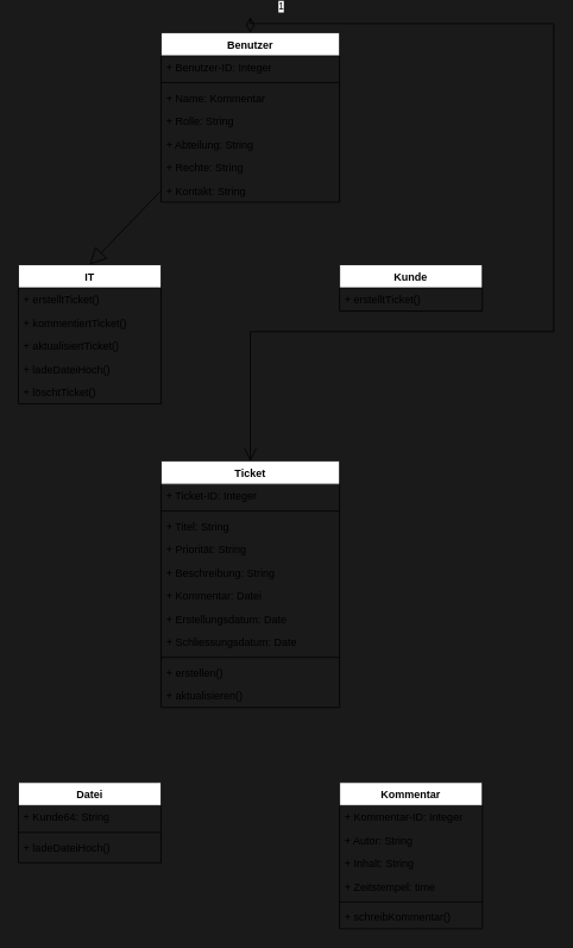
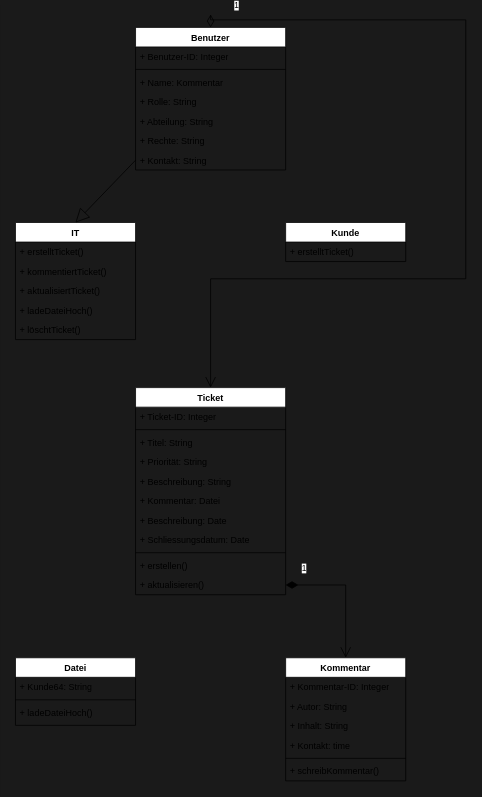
  <mxCell id="0" />
  <mxCell id="1" parent="0" />
  <mxCell id="2" value="Ticket" style="swimlane;fontStyle=1;align=center;verticalAlign=top;childLayout=stackLayout;horizontal=1;startSize=26;horizontalStack=0;resizeParent=1;resizeParentMax=0;resizeLast=0;collapsible=1;marginBottom=0;whiteSpace=wrap;html=1;" parent="1" vertex="1"><mxGeometry x="180" y="510" width="200" height="276" as="geometry" /></mxCell>
  <mxCell id="3" value="+ Ticket-ID: Integer" style="text;strokeColor=none;fillColor=none;align=left;verticalAlign=top;spacingLeft=4;spacingRight=4;overflow=hidden;rotatable=0;points=[[0,0.5],[1,0.5]];portConstraint=eastwest;whiteSpace=wrap;html=1;" parent="2" vertex="1"><mxGeometry y="26" width="200" height="26" as="geometry" /></mxCell>
  <mxCell id="4" value="" style="line;strokeWidth=1;fillColor=none;align=left;verticalAlign=middle;spacingTop=-1;spacingLeft=3;spacingRight=3;rotatable=0;labelPosition=right;points=[];portConstraint=eastwest;strokeColor=inherit;" parent="2" vertex="1"><mxGeometry y="52" width="200" height="8" as="geometry" /></mxCell>
  <mxCell id="5" value="+ Titel: String" style="text;strokeColor=none;fillColor=none;align=left;verticalAlign=top;spacingLeft=4;spacingRight=4;overflow=hidden;rotatable=0;points=[[0,0.5],[1,0.5]];portConstraint=eastwest;whiteSpace=wrap;html=1;" parent="2" vertex="1"><mxGeometry y="60" width="200" height="26" as="geometry" /></mxCell>
  <mxCell id="6" value="+ Priorität: String" style="text;strokeColor=none;fillColor=none;align=left;verticalAlign=top;spacingLeft=4;spacingRight=4;overflow=hidden;rotatable=0;points=[[0,0.5],[1,0.5]];portConstraint=eastwest;whiteSpace=wrap;html=1;" parent="2" vertex="1"><mxGeometry y="86" width="200" height="26" as="geometry" /></mxCell>
  <mxCell id="7" value="+ Beschreibung: String" style="text;strokeColor=none;fillColor=none;align=left;verticalAlign=top;spacingLeft=4;spacingRight=4;overflow=hidden;rotatable=0;points=[[0,0.5],[1,0.5]];portConstraint=eastwest;whiteSpace=wrap;html=1;" parent="2" vertex="1"><mxGeometry y="112" width="200" height="26" as="geometry" /></mxCell>
  <mxCell id="8" value="+ Kommentar: Datei" style="text;strokeColor=none;fillColor=none;align=left;verticalAlign=top;spacingLeft=4;spacingRight=4;overflow=hidden;rotatable=0;points=[[0,0.5],[1,0.5]];portConstraint=eastwest;whiteSpace=wrap;html=1;" parent="2" vertex="1"><mxGeometry y="138" width="200" height="26" as="geometry" /></mxCell>
- <mxCell id="9" value="+ Erstellungsdatum: Date" style="text;strokeColor=none;fillColor=none;align=left;verticalAlign=top;spacingLeft=4;spacingRight=4;overflow=hidden;rotatable=0;points=[[0,0.5],[1,0.5]];portConstraint=eastwest;whiteSpace=wrap;html=1;" parent="2" vertex="1"><mxGeometry y="164" width="200" height="26" as="geometry" /></mxCell>
+ <mxCell id="9" value="+ Beschreibung: Date" style="text;strokeColor=none;fillColor=none;align=left;verticalAlign=top;spacingLeft=4;spacingRight=4;overflow=hidden;rotatable=0;points=[[0,0.5],[1,0.5]];portConstraint=eastwest;whiteSpace=wrap;html=1;" parent="2" vertex="1"><mxGeometry y="164" width="200" height="26" as="geometry" /></mxCell>
  <mxCell id="10" value="+ Schliessungsdatum: Date" style="text;strokeColor=none;fillColor=none;align=left;verticalAlign=top;spacingLeft=4;spacingRight=4;overflow=hidden;rotatable=0;points=[[0,0.5],[1,0.5]];portConstraint=eastwest;whiteSpace=wrap;html=1;" parent="2" vertex="1"><mxGeometry y="190" width="200" height="26" as="geometry" /></mxCell>
  <mxCell id="11" value="" style="line;strokeWidth=1;fillColor=none;align=left;verticalAlign=middle;spacingTop=-1;spacingLeft=3;spacingRight=3;rotatable=0;labelPosition=right;points=[];portConstraint=eastwest;strokeColor=inherit;" parent="2" vertex="1"><mxGeometry y="216" width="200" height="8" as="geometry" /></mxCell>
  <mxCell id="12" value="+ erstellen()&lt;div&gt;&lt;br&gt;&lt;/div&gt;" style="text;strokeColor=none;fillColor=none;align=left;verticalAlign=top;spacingLeft=4;spacingRight=4;overflow=hidden;rotatable=0;points=[[0,0.5],[1,0.5]];portConstraint=eastwest;whiteSpace=wrap;html=1;" parent="2" vertex="1"><mxGeometry y="224" width="200" height="26" as="geometry" /></mxCell>
  <mxCell id="13" value="&lt;div&gt;+ aktualisieren()&lt;/div&gt;" style="text;strokeColor=none;fillColor=none;align=left;verticalAlign=top;spacingLeft=4;spacingRight=4;overflow=hidden;rotatable=0;points=[[0,0.5],[1,0.5]];portConstraint=eastwest;whiteSpace=wrap;html=1;" parent="2" vertex="1"><mxGeometry y="250" width="200" height="26" as="geometry" /></mxCell>
  <mxCell id="14" value="Benutzer" style="swimlane;fontStyle=1;align=center;verticalAlign=top;childLayout=stackLayout;horizontal=1;startSize=26;horizontalStack=0;resizeParent=1;resizeParentMax=0;resizeLast=0;collapsible=1;marginBottom=0;whiteSpace=wrap;html=1;" parent="1" vertex="1"><mxGeometry x="180" y="30" width="200" height="190" as="geometry" /></mxCell>
  <mxCell id="15" value="+ Benutzer-ID: Integer" style="text;strokeColor=none;fillColor=none;align=left;verticalAlign=top;spacingLeft=4;spacingRight=4;overflow=hidden;rotatable=0;points=[[0,0.5],[1,0.5]];portConstraint=eastwest;whiteSpace=wrap;html=1;" parent="14" vertex="1"><mxGeometry y="26" width="200" height="26" as="geometry" /></mxCell>
  <mxCell id="16" value="" style="line;strokeWidth=1;fillColor=none;align=left;verticalAlign=middle;spacingTop=-1;spacingLeft=3;spacingRight=3;rotatable=0;labelPosition=right;points=[];portConstraint=eastwest;strokeColor=inherit;" parent="14" vertex="1"><mxGeometry y="52" width="200" height="8" as="geometry" /></mxCell>
  <mxCell id="17" value="+ Name: Kommentar" style="text;strokeColor=none;fillColor=none;align=left;verticalAlign=top;spacingLeft=4;spacingRight=4;overflow=hidden;rotatable=0;points=[[0,0.5],[1,0.5]];portConstraint=eastwest;whiteSpace=wrap;html=1;" parent="14" vertex="1"><mxGeometry y="60" width="200" height="26" as="geometry" /></mxCell>
  <mxCell id="18" value="+ Rolle: String" style="text;strokeColor=none;fillColor=none;align=left;verticalAlign=top;spacingLeft=4;spacingRight=4;overflow=hidden;rotatable=0;points=[[0,0.5],[1,0.5]];portConstraint=eastwest;whiteSpace=wrap;html=1;" parent="14" vertex="1"><mxGeometry y="86" width="200" height="26" as="geometry" /></mxCell>
  <mxCell id="19" value="+ Abteilung: String" style="text;strokeColor=none;fillColor=none;align=left;verticalAlign=top;spacingLeft=4;spacingRight=4;overflow=hidden;rotatable=0;points=[[0,0.5],[1,0.5]];portConstraint=eastwest;whiteSpace=wrap;html=1;" parent="14" vertex="1"><mxGeometry y="112" width="200" height="26" as="geometry" /></mxCell>
  <mxCell id="20" value="+ Rechte: String" style="text;strokeColor=none;fillColor=none;align=left;verticalAlign=top;spacingLeft=4;spacingRight=4;overflow=hidden;rotatable=0;points=[[0,0.5],[1,0.5]];portConstraint=eastwest;whiteSpace=wrap;html=1;" parent="14" vertex="1"><mxGeometry y="138" width="200" height="26" as="geometry" /></mxCell>
  <mxCell id="21" value="+ Kontakt: String" style="text;strokeColor=none;fillColor=none;align=left;verticalAlign=top;spacingLeft=4;spacingRight=4;overflow=hidden;rotatable=0;points=[[0,0.5],[1,0.5]];portConstraint=eastwest;whiteSpace=wrap;html=1;" parent="14" vertex="1"><mxGeometry y="164" width="200" height="26" as="geometry" /></mxCell>
  <mxCell id="22" value="IT" style="swimlane;fontStyle=1;align=center;verticalAlign=top;childLayout=stackLayout;horizontal=1;startSize=26;horizontalStack=0;resizeParent=1;resizeParentMax=0;resizeLast=0;collapsible=1;marginBottom=0;whiteSpace=wrap;html=1;" parent="1" vertex="1"><mxGeometry x="20" y="290" width="160" height="156" as="geometry" /></mxCell>
  <mxCell id="23" value="+ erstelltTicket()" style="text;strokeColor=none;fillColor=none;align=left;verticalAlign=top;spacingLeft=4;spacingRight=4;overflow=hidden;rotatable=0;points=[[0,0.5],[1,0.5]];portConstraint=eastwest;whiteSpace=wrap;html=1;" parent="22" vertex="1"><mxGeometry y="26" width="160" height="26" as="geometry" /></mxCell>
  <mxCell id="24" value="+ kommentiertTicket()" style="text;strokeColor=none;fillColor=none;align=left;verticalAlign=top;spacingLeft=4;spacingRight=4;overflow=hidden;rotatable=0;points=[[0,0.5],[1,0.5]];portConstraint=eastwest;whiteSpace=wrap;html=1;" parent="22" vertex="1"><mxGeometry y="52" width="160" height="26" as="geometry" /></mxCell>
  <mxCell id="25" value="+ aktualisiertTicket()" style="text;strokeColor=none;fillColor=none;align=left;verticalAlign=top;spacingLeft=4;spacingRight=4;overflow=hidden;rotatable=0;points=[[0,0.5],[1,0.5]];portConstraint=eastwest;whiteSpace=wrap;html=1;" parent="22" vertex="1"><mxGeometry y="78" width="160" height="26" as="geometry" /></mxCell>
  <mxCell id="26" value="+ ladeDateiHoch()" style="text;strokeColor=none;fillColor=none;align=left;verticalAlign=top;spacingLeft=4;spacingRight=4;overflow=hidden;rotatable=0;points=[[0,0.5],[1,0.5]];portConstraint=eastwest;whiteSpace=wrap;html=1;" parent="22" vertex="1"><mxGeometry y="104" width="160" height="26" as="geometry" /></mxCell>
  <mxCell id="27" value="+ löschtTicket()" style="text;strokeColor=none;fillColor=none;align=left;verticalAlign=top;spacingLeft=4;spacingRight=4;overflow=hidden;rotatable=0;points=[[0,0.5],[1,0.5]];portConstraint=eastwest;whiteSpace=wrap;html=1;" parent="22" vertex="1"><mxGeometry y="130" width="160" height="26" as="geometry" /></mxCell>
  <mxCell id="28" value="Kunde" style="swimlane;fontStyle=1;align=center;verticalAlign=top;childLayout=stackLayout;horizontal=1;startSize=26;horizontalStack=0;resizeParent=1;resizeParentMax=0;resizeLast=0;collapsible=1;marginBottom=0;whiteSpace=wrap;html=1;" parent="1" vertex="1"><mxGeometry x="380" y="290" width="160" height="52" as="geometry" /></mxCell>
  <mxCell id="29" value="+ erstelltTicket()" style="text;strokeColor=none;fillColor=none;align=left;verticalAlign=top;spacingLeft=4;spacingRight=4;overflow=hidden;rotatable=0;points=[[0,0.5],[1,0.5]];portConstraint=eastwest;whiteSpace=wrap;html=1;" parent="28" vertex="1"><mxGeometry y="26" width="160" height="26" as="geometry" /></mxCell>
  <mxCell id="30" value="Datei" style="swimlane;fontStyle=1;align=center;verticalAlign=top;childLayout=stackLayout;horizontal=1;startSize=26;horizontalStack=0;resizeParent=1;resizeParentMax=0;resizeLast=0;collapsible=1;marginBottom=0;whiteSpace=wrap;html=1;" parent="1" vertex="1"><mxGeometry x="20" y="870" width="160" height="90" as="geometry" /></mxCell>
  <mxCell id="31" value="+ Kunde64: String" style="text;strokeColor=none;fillColor=none;align=left;verticalAlign=top;spacingLeft=4;spacingRight=4;overflow=hidden;rotatable=0;points=[[0,0.5],[1,0.5]];portConstraint=eastwest;whiteSpace=wrap;html=1;" parent="30" vertex="1"><mxGeometry y="26" width="160" height="26" as="geometry" /></mxCell>
  <mxCell id="32" value="" style="line;strokeWidth=1;fillColor=none;align=left;verticalAlign=middle;spacingTop=-1;spacingLeft=3;spacingRight=3;rotatable=0;labelPosition=right;points=[];portConstraint=eastwest;strokeColor=inherit;" parent="30" vertex="1"><mxGeometry y="52" width="160" height="8" as="geometry" /></mxCell>
  <mxCell id="33" value="+ ladeDateiHoch()" style="text;strokeColor=none;fillColor=none;align=left;verticalAlign=top;spacingLeft=4;spacingRight=4;overflow=hidden;rotatable=0;points=[[0,0.5],[1,0.5]];portConstraint=eastwest;whiteSpace=wrap;html=1;" parent="30" vertex="1"><mxGeometry y="60" width="160" height="30" as="geometry" /></mxCell>
  <mxCell id="34" value="Kommentar" style="swimlane;fontStyle=1;align=center;verticalAlign=top;childLayout=stackLayout;horizontal=1;startSize=26;horizontalStack=0;resizeParent=1;resizeParentMax=0;resizeLast=0;collapsible=1;marginBottom=0;whiteSpace=wrap;html=1;" parent="1" vertex="1"><mxGeometry x="380" y="870" width="160" height="164" as="geometry" /></mxCell>
  <mxCell id="35" value="+ Kommentar-ID: Integer" style="text;strokeColor=none;fillColor=none;align=left;verticalAlign=top;spacingLeft=4;spacingRight=4;overflow=hidden;rotatable=0;points=[[0,0.5],[1,0.5]];portConstraint=eastwest;whiteSpace=wrap;html=1;" parent="34" vertex="1"><mxGeometry y="26" width="160" height="26" as="geometry" /></mxCell>
  <mxCell id="36" value="+ Autor: String" style="text;strokeColor=none;fillColor=none;align=left;verticalAlign=top;spacingLeft=4;spacingRight=4;overflow=hidden;rotatable=0;points=[[0,0.5],[1,0.5]];portConstraint=eastwest;whiteSpace=wrap;html=1;" parent="34" vertex="1"><mxGeometry y="52" width="160" height="26" as="geometry" /></mxCell>
  <mxCell id="37" value="+ Inhalt: String" style="text;strokeColor=none;fillColor=none;align=left;verticalAlign=top;spacingLeft=4;spacingRight=4;overflow=hidden;rotatable=0;points=[[0,0.5],[1,0.5]];portConstraint=eastwest;whiteSpace=wrap;html=1;" parent="34" vertex="1"><mxGeometry y="78" width="160" height="26" as="geometry" /></mxCell>
- <mxCell id="38" value="+ Zeitstempel: time" style="text;strokeColor=none;fillColor=none;align=left;verticalAlign=top;spacingLeft=4;spacingRight=4;overflow=hidden;rotatable=0;points=[[0,0.5],[1,0.5]];portConstraint=eastwest;whiteSpace=wrap;html=1;" parent="34" vertex="1"><mxGeometry y="104" width="160" height="26" as="geometry" /></mxCell>
+ <mxCell id="38" value="+ Kontakt: time" style="text;strokeColor=none;fillColor=none;align=left;verticalAlign=top;spacingLeft=4;spacingRight=4;overflow=hidden;rotatable=0;points=[[0,0.5],[1,0.5]];portConstraint=eastwest;whiteSpace=wrap;html=1;" parent="34" vertex="1"><mxGeometry y="104" width="160" height="26" as="geometry" /></mxCell>
  <mxCell id="39" value="" style="line;strokeWidth=1;fillColor=none;align=left;verticalAlign=middle;spacingTop=-1;spacingLeft=3;spacingRight=3;rotatable=0;labelPosition=right;points=[];portConstraint=eastwest;strokeColor=inherit;" parent="34" vertex="1"><mxGeometry y="130" width="160" height="8" as="geometry" /></mxCell>
  <mxCell id="40" value="+ schreibKommentar()" style="text;strokeColor=none;fillColor=none;align=left;verticalAlign=top;spacingLeft=4;spacingRight=4;overflow=hidden;rotatable=0;points=[[0,0.5],[1,0.5]];portConstraint=eastwest;whiteSpace=wrap;html=1;" parent="34" vertex="1"><mxGeometry y="138" width="160" height="26" as="geometry" /></mxCell>
+ <mxCell id="41" value="1" style="endArrow=open;html=1;endSize=12;startArrow=diamondThin;startSize=14;startFill=1;edgeStyle=orthogonalEdgeStyle;align=left;verticalAlign=bottom;rounded=0;exitX=1;exitY=0.5;exitDx=0;exitDy=0;entryX=0.5;entryY=0;entryDx=0;entryDy=0;" parent="1" source="13" target="34" edge="1"><mxGeometry x="-0.774" y="13" relative="1" as="geometry"><mxPoint x="560" y="760" as="sourcePoint" /><mxPoint x="480" y="857" as="targetPoint" /><mxPoint as="offset" /></mxGeometry></mxCell>
  <mxCell id="42" value="1" style="endArrow=open;html=1;endSize=12;startArrow=diamondThin;startSize=14;startFill=0;edgeStyle=orthogonalEdgeStyle;align=left;verticalAlign=bottom;rounded=0;exitX=0.5;exitY=0;exitDx=0;exitDy=0;entryX=0.5;entryY=0;entryDx=0;entryDy=0;" parent="1" source="14" target="2" edge="1"><mxGeometry x="-0.932" y="10" relative="1" as="geometry"><mxPoint x="200" y="360" as="sourcePoint" /><mxPoint x="360" y="360" as="targetPoint" /><Array as="points"><mxPoint x="280" y="20" /><mxPoint x="620" y="20" /><mxPoint x="620" y="365" /><mxPoint x="280" y="365" /></Array><mxPoint as="offset" /></mxGeometry></mxCell>
  <mxCell id="43" value="" style="endArrow=block;endSize=16;endFill=0;html=1;rounded=0;entryX=0.5;entryY=0;entryDx=0;entryDy=0;exitX=0;exitY=0.5;exitDx=0;exitDy=0;" parent="1" source="21" target="22" edge="1"><mxGeometry width="160" relative="1" as="geometry"><mxPoint x="-80" y="230" as="sourcePoint" /><mxPoint x="80" y="230" as="targetPoint" /></mxGeometry></mxCell>
